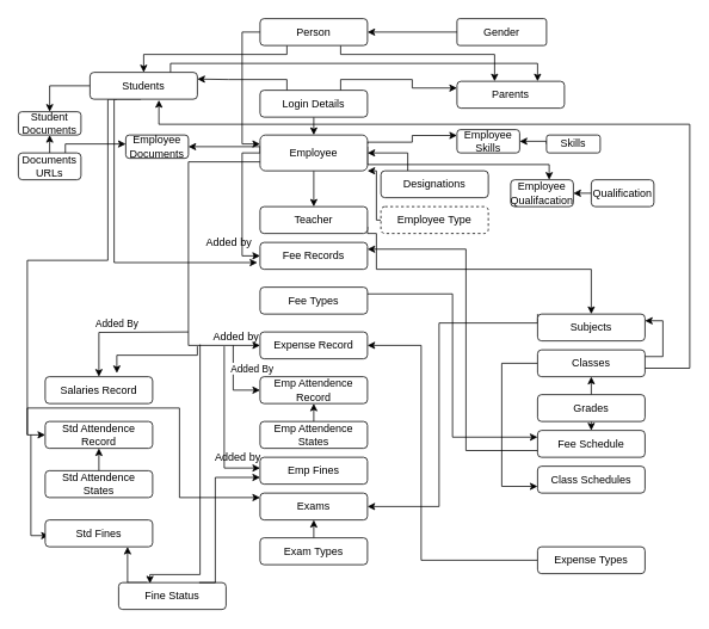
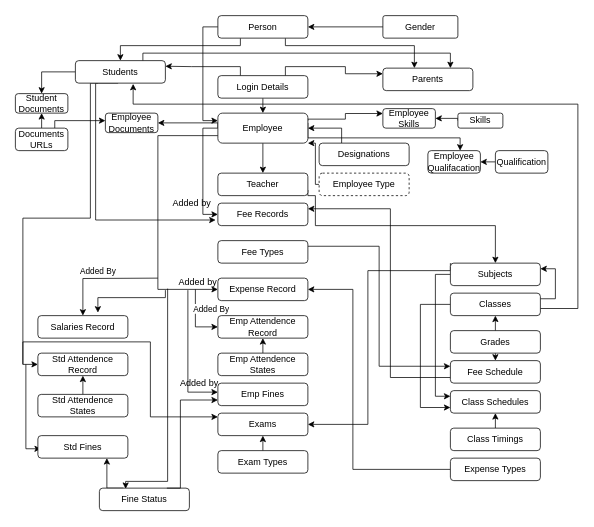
  <mxCell id="0" />
  <mxCell id="1" parent="0" />
  <mxCell id="2" style="edgeStyle=orthogonalEdgeStyle;rounded=0;orthogonalLoop=1;jettySize=auto;html=1;exitX=0.75;exitY=1;exitDx=0;exitDy=0;entryX=0.35;entryY=0;entryDx=0;entryDy=0;entryPerimeter=0;" parent="1" source="5" target="20" edge="1"><mxGeometry relative="1" as="geometry"><Array as="points"><mxPoint x="380" y="60" /><mxPoint x="552" y="60" /></Array></mxGeometry></mxCell>
  <mxCell id="3" style="edgeStyle=orthogonalEdgeStyle;rounded=0;orthogonalLoop=1;jettySize=auto;html=1;exitX=0.25;exitY=1;exitDx=0;exitDy=0;entryX=0.5;entryY=0;entryDx=0;entryDy=0;" parent="1" source="5" target="25" edge="1"><mxGeometry relative="1" as="geometry"><Array as="points"><mxPoint x="320" y="60" /><mxPoint x="160" y="60" /></Array></mxGeometry></mxCell>
  <mxCell id="4" style="edgeStyle=orthogonalEdgeStyle;rounded=0;orthogonalLoop=1;jettySize=auto;html=1;exitX=0;exitY=0.5;exitDx=0;exitDy=0;entryX=0;entryY=0.25;entryDx=0;entryDy=0;" parent="1" source="5" target="13" edge="1"><mxGeometry relative="1" as="geometry" /></mxCell>
  <mxCell id="5" value="Person" style="rounded=1;whiteSpace=wrap;html=1;" parent="1" vertex="1"><mxGeometry x="290" y="20" width="120" height="30" as="geometry" /></mxCell>
  <mxCell id="6" style="edgeStyle=orthogonalEdgeStyle;rounded=0;orthogonalLoop=1;jettySize=auto;html=1;exitX=0.5;exitY=1;exitDx=0;exitDy=0;" parent="1" edge="1"><mxGeometry relative="1" as="geometry"><mxPoint x="350" y="170" as="sourcePoint" /><mxPoint x="350" y="170" as="targetPoint" /></mxGeometry></mxCell>
  <mxCell id="7" style="edgeStyle=orthogonalEdgeStyle;rounded=0;orthogonalLoop=1;jettySize=auto;html=1;exitX=0.5;exitY=1;exitDx=0;exitDy=0;entryX=0.5;entryY=0;entryDx=0;entryDy=0;" parent="1" source="13" target="29" edge="1"><mxGeometry relative="1" as="geometry" /></mxCell>
  <mxCell id="8" style="edgeStyle=orthogonalEdgeStyle;rounded=0;orthogonalLoop=1;jettySize=auto;html=1;exitX=0;exitY=0.5;exitDx=0;exitDy=0;entryX=0;entryY=0.5;entryDx=0;entryDy=0;" parent="1" source="13" target="33" edge="1"><mxGeometry relative="1" as="geometry" /></mxCell>
  <mxCell id="9" style="edgeStyle=orthogonalEdgeStyle;rounded=0;orthogonalLoop=1;jettySize=auto;html=1;exitX=0;exitY=0.75;exitDx=0;exitDy=0;entryX=0;entryY=0.5;entryDx=0;entryDy=0;" parent="1" source="13" target="43" edge="1"><mxGeometry relative="1" as="geometry"><Array as="points"><mxPoint x="210" y="180" /><mxPoint x="210" y="385" /></Array></mxGeometry></mxCell>
  <mxCell id="10" style="edgeStyle=orthogonalEdgeStyle;rounded=0;orthogonalLoop=1;jettySize=auto;html=1;exitX=1;exitY=0.25;exitDx=0;exitDy=0;entryX=0;entryY=0.25;entryDx=0;entryDy=0;" parent="1" source="13" target="79" edge="1"><mxGeometry relative="1" as="geometry"><Array as="points"><mxPoint x="410" y="158" /><mxPoint x="460" y="158" /></Array></mxGeometry></mxCell>
  <mxCell id="11" style="edgeStyle=orthogonalEdgeStyle;rounded=0;orthogonalLoop=1;jettySize=auto;html=1;exitX=1;exitY=0.25;exitDx=0;exitDy=0;entryX=0.614;entryY=-0.1;entryDx=0;entryDy=0;entryPerimeter=0;elbow=vertical;" parent="1" edge="1"><mxGeometry relative="1" as="geometry"><mxPoint x="410" y="163" as="sourcePoint" /><mxPoint x="612.98" y="200" as="targetPoint" /><Array as="points"><mxPoint x="410" y="183" /><mxPoint x="613" y="183" /></Array></mxGeometry></mxCell>
  <mxCell id="12" style="edgeStyle=orthogonalEdgeStyle;rounded=0;orthogonalLoop=1;jettySize=auto;html=1;exitX=0;exitY=0.5;exitDx=0;exitDy=0;entryX=1;entryY=0.5;entryDx=0;entryDy=0;" parent="1" source="13" target="89" edge="1"><mxGeometry relative="1" as="geometry"><Array as="points"><mxPoint x="290" y="163" /></Array></mxGeometry></mxCell>
  <mxCell id="13" value="Employee" style="rounded=1;whiteSpace=wrap;html=1;" parent="1" vertex="1"><mxGeometry x="290" y="150" width="120" height="40" as="geometry" /></mxCell>
  <mxCell id="14" style="edgeStyle=orthogonalEdgeStyle;rounded=0;orthogonalLoop=1;jettySize=auto;html=1;exitX=0;exitY=0.5;exitDx=0;exitDy=0;entryX=1;entryY=1;entryDx=0;entryDy=0;" parent="1" source="15" target="13" edge="1"><mxGeometry relative="1" as="geometry"><mxPoint x="410" y="210" as="targetPoint" /><Array as="points"><mxPoint x="420" y="245" /><mxPoint x="420" y="190" /></Array></mxGeometry></mxCell>
  <mxCell id="15" value="Employee Type" style="rounded=1;whiteSpace=wrap;html=1;dashed=1;" parent="1" vertex="1"><mxGeometry x="425" y="230" width="120" height="30" as="geometry" /></mxCell>
  <mxCell id="16" style="edgeStyle=orthogonalEdgeStyle;rounded=0;orthogonalLoop=1;jettySize=auto;html=1;exitX=0.25;exitY=0;exitDx=0;exitDy=0;entryX=1;entryY=0.25;entryDx=0;entryDy=0;" parent="1" source="19" target="25" edge="1"><mxGeometry relative="1" as="geometry"><mxPoint x="210" y="70" as="targetPoint" /><Array as="points"><mxPoint x="320" y="88" /><mxPoint x="255" y="88" /></Array></mxGeometry></mxCell>
  <mxCell id="17" style="edgeStyle=orthogonalEdgeStyle;rounded=0;orthogonalLoop=1;jettySize=auto;html=1;exitX=0.75;exitY=0;exitDx=0;exitDy=0;entryX=0;entryY=0.25;entryDx=0;entryDy=0;" parent="1" source="19" target="20" edge="1"><mxGeometry relative="1" as="geometry"><Array as="points"><mxPoint x="380" y="88" /><mxPoint x="460" y="88" /></Array></mxGeometry></mxCell>
  <mxCell id="18" style="edgeStyle=orthogonalEdgeStyle;rounded=0;orthogonalLoop=1;jettySize=auto;html=1;exitX=0.5;exitY=1;exitDx=0;exitDy=0;entryX=0.5;entryY=0;entryDx=0;entryDy=0;" parent="1" source="19" target="13" edge="1"><mxGeometry relative="1" as="geometry" /></mxCell>
  <mxCell id="19" value="Login Details" style="rounded=1;whiteSpace=wrap;html=1;" parent="1" vertex="1"><mxGeometry x="290" y="100" width="120" height="30" as="geometry" /></mxCell>
  <mxCell id="20" value="Parents" style="rounded=1;whiteSpace=wrap;html=1;" parent="1" vertex="1"><mxGeometry x="510" y="90" width="120" height="30" as="geometry" /></mxCell>
  <mxCell id="21" style="edgeStyle=orthogonalEdgeStyle;rounded=0;orthogonalLoop=1;jettySize=auto;html=1;exitX=0.75;exitY=0;exitDx=0;exitDy=0;entryX=0.75;entryY=0;entryDx=0;entryDy=0;" parent="1" source="25" target="20" edge="1"><mxGeometry relative="1" as="geometry"><Array as="points"><mxPoint x="190" y="70" /><mxPoint x="600" y="70" /></Array></mxGeometry></mxCell>
  <mxCell id="22" style="edgeStyle=orthogonalEdgeStyle;rounded=0;orthogonalLoop=1;jettySize=auto;html=1;exitX=0.25;exitY=1;exitDx=0;exitDy=0;entryX=0;entryY=0.5;entryDx=0;entryDy=0;" parent="1" edge="1"><mxGeometry relative="1" as="geometry"><Array as="points"><mxPoint x="120" y="110" /><mxPoint x="120" y="290" /><mxPoint x="30" y="290" /><mxPoint x="30" y="485" /></Array><mxPoint x="130" y="110" as="sourcePoint" /><mxPoint x="50" y="485" as="targetPoint" /></mxGeometry></mxCell>
  <mxCell id="23" style="edgeStyle=orthogonalEdgeStyle;rounded=0;orthogonalLoop=1;jettySize=auto;html=1;exitX=0.5;exitY=1;exitDx=0;exitDy=0;entryX=0;entryY=0.75;entryDx=0;entryDy=0;" parent="1" edge="1"><mxGeometry relative="1" as="geometry"><mxPoint x="157" y="110" as="sourcePoint" /><mxPoint x="287" y="292.5" as="targetPoint" /><Array as="points"><mxPoint x="127" y="110" /><mxPoint x="127" y="293" /></Array></mxGeometry></mxCell>
  <mxCell id="24" style="edgeStyle=orthogonalEdgeStyle;rounded=0;orthogonalLoop=1;jettySize=auto;html=1;exitX=0;exitY=0.5;exitDx=0;exitDy=0;entryX=0.5;entryY=0;entryDx=0;entryDy=0;" parent="1" source="25" target="85" edge="1"><mxGeometry relative="1" as="geometry" /></mxCell>
  <mxCell id="25" value="Students" style="rounded=1;whiteSpace=wrap;html=1;" parent="1" vertex="1"><mxGeometry x="100" y="80" width="120" height="30" as="geometry" /></mxCell>
  <mxCell id="26" style="edgeStyle=orthogonalEdgeStyle;rounded=0;orthogonalLoop=1;jettySize=auto;html=1;exitX=0.25;exitY=0;exitDx=0;exitDy=0;entryX=1;entryY=0.5;entryDx=0;entryDy=0;" parent="1" source="27" target="13" edge="1"><mxGeometry relative="1" as="geometry" /></mxCell>
  <mxCell id="27" value="Designations" style="rounded=1;whiteSpace=wrap;html=1;" parent="1" vertex="1"><mxGeometry x="425" y="190" width="120" height="30" as="geometry" /></mxCell>
  <mxCell id="28" style="edgeStyle=orthogonalEdgeStyle;rounded=0;orthogonalLoop=1;jettySize=auto;html=1;exitX=1;exitY=0.75;exitDx=0;exitDy=0;entryX=0.5;entryY=0;entryDx=0;entryDy=0;" parent="1" source="29" target="32" edge="1"><mxGeometry relative="1" as="geometry"><Array as="points"><mxPoint x="410" y="260" /><mxPoint x="420" y="260" /><mxPoint x="420" y="300" /><mxPoint x="660" y="300" /></Array></mxGeometry></mxCell>
  <mxCell id="29" value="Teacher" style="rounded=1;whiteSpace=wrap;html=1;" parent="1" vertex="1"><mxGeometry x="290" y="230" width="120" height="30" as="geometry" /></mxCell>
+ <mxCell id="30" style="edgeStyle=orthogonalEdgeStyle;rounded=0;orthogonalLoop=1;jettySize=auto;html=1;exitX=0;exitY=0.5;exitDx=0;exitDy=0;entryX=0;entryY=0.25;entryDx=0;entryDy=0;" parent="1" source="32" target="65" edge="1"><mxGeometry relative="1" as="geometry"><mxPoint x="530" y="365" as="targetPoint" /></mxGeometry></mxCell>
  <mxCell id="31" style="edgeStyle=orthogonalEdgeStyle;rounded=0;orthogonalLoop=1;jettySize=auto;html=1;exitX=0;exitY=0;exitDx=0;exitDy=0;entryX=1;entryY=0.5;entryDx=0;entryDy=0;" parent="1" source="32" target="37" edge="1"><mxGeometry relative="1" as="geometry"><Array as="points"><mxPoint x="600" y="360" /><mxPoint x="490" y="360" /><mxPoint x="490" y="565" /></Array></mxGeometry></mxCell>
  <mxCell id="32" value="Subjects" style="rounded=1;whiteSpace=wrap;html=1;" parent="1" vertex="1"><mxGeometry x="600" y="350" width="120" height="30" as="geometry" /></mxCell>
  <mxCell id="33" value="Fee Records" style="rounded=1;whiteSpace=wrap;html=1;" parent="1" vertex="1"><mxGeometry x="290" y="270" width="120" height="30" as="geometry" /></mxCell>
  <mxCell id="34" style="edgeStyle=orthogonalEdgeStyle;rounded=0;orthogonalLoop=1;jettySize=auto;html=1;entryX=0.667;entryY=0;entryDx=0;entryDy=0;entryPerimeter=0;" parent="1" edge="1"><mxGeometry relative="1" as="geometry"><mxPoint x="220" y="386" as="sourcePoint" /><mxPoint x="130.04" y="416" as="targetPoint" /><Array as="points"><mxPoint x="220" y="396" /><mxPoint x="130" y="396" /></Array></mxGeometry></mxCell>
  <mxCell id="35" style="edgeStyle=orthogonalEdgeStyle;rounded=0;orthogonalLoop=1;jettySize=auto;html=1;exitX=1;exitY=0.25;exitDx=0;exitDy=0;entryX=0;entryY=0.25;entryDx=0;entryDy=0;" parent="1" source="36" target="64" edge="1"><mxGeometry relative="1" as="geometry" /></mxCell>
  <mxCell id="36" value="Fee Types" style="rounded=1;whiteSpace=wrap;html=1;" parent="1" vertex="1"><mxGeometry x="290" y="320" width="120" height="30" as="geometry" /></mxCell>
  <mxCell id="37" value="Exams" style="rounded=1;whiteSpace=wrap;html=1;" parent="1" vertex="1"><mxGeometry x="290" y="550" width="120" height="30" as="geometry" /></mxCell>
  <mxCell id="38" style="edgeStyle=orthogonalEdgeStyle;rounded=0;orthogonalLoop=1;jettySize=auto;html=1;exitX=0.5;exitY=0;exitDx=0;exitDy=0;entryX=0.5;entryY=1;entryDx=0;entryDy=0;" parent="1" source="40" target="37" edge="1"><mxGeometry relative="1" as="geometry" /></mxCell>
  <mxCell id="39" value="" style="edgeStyle=orthogonalEdgeStyle;rounded=0;orthogonalLoop=1;jettySize=auto;html=1;exitX=0.1;exitY=1.15;exitDx=0;exitDy=0;exitPerimeter=0;entryX=0.5;entryY=0;entryDx=0;entryDy=0;" parent="1" edge="1"><mxGeometry relative="1" as="geometry"><mxPoint x="223" y="384" as="sourcePoint" /><mxPoint x="167" y="651" as="targetPoint" /><Array as="points"><mxPoint x="223" y="641" /><mxPoint x="167" y="641" /></Array></mxGeometry></mxCell>
  <mxCell id="40" value="Exam Types" style="rounded=1;whiteSpace=wrap;html=1;" parent="1" vertex="1"><mxGeometry x="290" y="600" width="120" height="30" as="geometry" /></mxCell>
  <mxCell id="41" style="edgeStyle=orthogonalEdgeStyle;rounded=0;orthogonalLoop=1;jettySize=auto;html=1;entryX=0;entryY=0.5;entryDx=0;entryDy=0;" parent="1" target="46" edge="1"><mxGeometry relative="1" as="geometry"><mxPoint x="260" y="385" as="sourcePoint" /><Array as="points"><mxPoint x="260" y="435" /></Array></mxGeometry></mxCell>
  <mxCell id="42" value="Added By" style="edgeLabel;html=1;align=center;verticalAlign=middle;resizable=0;points=[];" parent="41" vertex="1" connectable="0"><mxGeometry y="4" relative="1" as="geometry"><mxPoint x="16" y="-15" as="offset" /></mxGeometry></mxCell>
  <mxCell id="43" value="Expense Record" style="rounded=1;whiteSpace=wrap;html=1;" parent="1" vertex="1"><mxGeometry x="290" y="370" width="120" height="30" as="geometry" /></mxCell>
  <mxCell id="44" style="edgeStyle=orthogonalEdgeStyle;rounded=0;orthogonalLoop=1;jettySize=auto;html=1;" parent="1" target="50" edge="1"><mxGeometry relative="1" as="geometry"><mxPoint x="210" y="370" as="sourcePoint" /></mxGeometry></mxCell>
  <mxCell id="45" value="Added By" style="edgeLabel;html=1;align=center;verticalAlign=middle;resizable=0;points=[];" parent="44" vertex="1" connectable="0"><mxGeometry x="0.173" y="-3" relative="1" as="geometry"><mxPoint x="8" y="-7" as="offset" /></mxGeometry></mxCell>
  <mxCell id="46" value="Emp Attendence Record" style="rounded=1;whiteSpace=wrap;html=1;" parent="1" vertex="1"><mxGeometry x="290" y="420" width="120" height="30" as="geometry" /></mxCell>
  <mxCell id="47" style="edgeStyle=orthogonalEdgeStyle;rounded=0;orthogonalLoop=1;jettySize=auto;html=1;exitX=0.5;exitY=0;exitDx=0;exitDy=0;entryX=0.5;entryY=1;entryDx=0;entryDy=0;" parent="1" source="49" target="46" edge="1"><mxGeometry relative="1" as="geometry" /></mxCell>
  <mxCell id="48" style="edgeStyle=orthogonalEdgeStyle;rounded=0;orthogonalLoop=1;jettySize=auto;html=1;entryX=0;entryY=0.5;entryDx=0;entryDy=0;" parent="1" edge="1"><mxGeometry relative="1" as="geometry"><mxPoint x="250" y="386" as="sourcePoint" /><mxPoint x="290" y="522" as="targetPoint" /><Array as="points"><mxPoint x="250" y="522" /></Array></mxGeometry></mxCell>
  <mxCell id="49" value="Emp Attendence States" style="rounded=1;whiteSpace=wrap;html=1;" parent="1" vertex="1"><mxGeometry x="290" y="470" width="120" height="30" as="geometry" /></mxCell>
  <mxCell id="50" value="Salaries Record" style="rounded=1;whiteSpace=wrap;html=1;" parent="1" vertex="1"><mxGeometry x="50" y="420" width="120" height="30" as="geometry" /></mxCell>
  <mxCell id="51" value="Std Attendence Record" style="rounded=1;whiteSpace=wrap;html=1;" parent="1" vertex="1"><mxGeometry x="50" y="470" width="120" height="30" as="geometry" /></mxCell>
  <mxCell id="52" style="edgeStyle=orthogonalEdgeStyle;rounded=0;orthogonalLoop=1;jettySize=auto;html=1;exitX=0.5;exitY=0;exitDx=0;exitDy=0;entryX=0.5;entryY=1;entryDx=0;entryDy=0;" parent="1" source="54" target="51" edge="1"><mxGeometry relative="1" as="geometry" /></mxCell>
  <mxCell id="53" style="edgeStyle=orthogonalEdgeStyle;rounded=0;orthogonalLoop=1;jettySize=auto;html=1;entryX=0;entryY=0.75;entryDx=0;entryDy=0;" parent="1" edge="1"><mxGeometry relative="1" as="geometry"><mxPoint x="34" y="485" as="sourcePoint" /><mxPoint x="54" y="597.5" as="targetPoint" /><Array as="points"><mxPoint x="34" y="598" /></Array></mxGeometry></mxCell>
  <mxCell id="54" value="Std Attendence States" style="rounded=1;whiteSpace=wrap;html=1;" parent="1" vertex="1"><mxGeometry x="50" y="525" width="120" height="30" as="geometry" /></mxCell>
  <mxCell id="55" value="Std Fines" style="rounded=1;whiteSpace=wrap;html=1;" parent="1" vertex="1"><mxGeometry x="50" y="580" width="120" height="30" as="geometry" /></mxCell>
  <mxCell id="56" style="edgeStyle=orthogonalEdgeStyle;rounded=0;orthogonalLoop=1;jettySize=auto;html=1;exitX=1;exitY=0.25;exitDx=0;exitDy=0;entryX=1;entryY=0.25;entryDx=0;entryDy=0;" parent="1" source="59" target="32" edge="1"><mxGeometry relative="1" as="geometry" /></mxCell>
  <mxCell id="57" style="edgeStyle=orthogonalEdgeStyle;rounded=0;orthogonalLoop=1;jettySize=auto;html=1;exitX=0;exitY=0.5;exitDx=0;exitDy=0;entryX=0;entryY=0.75;entryDx=0;entryDy=0;" parent="1" source="59" target="65" edge="1"><mxGeometry relative="1" as="geometry"><Array as="points"><mxPoint x="560" y="405" /><mxPoint x="560" y="543" /></Array></mxGeometry></mxCell>
  <mxCell id="58" style="edgeStyle=orthogonalEdgeStyle;rounded=0;orthogonalLoop=1;jettySize=auto;html=1;exitX=1;exitY=0.75;exitDx=0;exitDy=0;entryX=0.642;entryY=1.1;entryDx=0;entryDy=0;entryPerimeter=0;" parent="1" edge="1"><mxGeometry relative="1" as="geometry"><mxPoint x="177.04" y="111" as="targetPoint" /><mxPoint x="720" y="410.5" as="sourcePoint" /><Array as="points"><mxPoint x="770" y="411" /><mxPoint x="770" y="138" /><mxPoint x="177" y="138" /></Array></mxGeometry></mxCell>
  <mxCell id="59" value="Classes" style="rounded=1;whiteSpace=wrap;html=1;" parent="1" vertex="1"><mxGeometry x="600" y="390" width="120" height="30" as="geometry" /></mxCell>
  <mxCell id="60" style="edgeStyle=orthogonalEdgeStyle;rounded=0;orthogonalLoop=1;jettySize=auto;html=1;exitX=0.5;exitY=0;exitDx=0;exitDy=0;entryX=0.5;entryY=1;entryDx=0;entryDy=0;" parent="1" source="62" target="59" edge="1"><mxGeometry relative="1" as="geometry" /></mxCell>
  <mxCell id="61" style="edgeStyle=orthogonalEdgeStyle;rounded=0;orthogonalLoop=1;jettySize=auto;html=1;exitX=0.5;exitY=1;exitDx=0;exitDy=0;entryX=0.5;entryY=0;entryDx=0;entryDy=0;" parent="1" source="62" target="64" edge="1"><mxGeometry relative="1" as="geometry" /></mxCell>
  <mxCell id="62" value="Grades" style="rounded=1;whiteSpace=wrap;html=1;" parent="1" vertex="1"><mxGeometry x="600" y="440" width="120" height="30" as="geometry" /></mxCell>
  <mxCell id="63" style="edgeStyle=orthogonalEdgeStyle;rounded=0;orthogonalLoop=1;jettySize=auto;html=1;exitX=0;exitY=0.75;exitDx=0;exitDy=0;entryX=1;entryY=0.25;entryDx=0;entryDy=0;" parent="1" source="64" target="33" edge="1"><mxGeometry relative="1" as="geometry"><Array as="points"><mxPoint x="520" y="503" /><mxPoint x="520" y="278" /></Array></mxGeometry></mxCell>
  <mxCell id="64" value="Fee Schedule" style="rounded=1;whiteSpace=wrap;html=1;" parent="1" vertex="1"><mxGeometry x="600" y="480" width="120" height="30" as="geometry" /></mxCell>
  <mxCell id="65" value="Class Schedules" style="rounded=1;whiteSpace=wrap;html=1;" parent="1" vertex="1"><mxGeometry x="600" y="520" width="120" height="30" as="geometry" /></mxCell>
+ <mxCell id="66" style="edgeStyle=orthogonalEdgeStyle;rounded=0;orthogonalLoop=1;jettySize=auto;html=1;exitX=0.5;exitY=0;exitDx=0;exitDy=0;entryX=0.5;entryY=1;entryDx=0;entryDy=0;" parent="1" source="67" target="65" edge="1"><mxGeometry relative="1" as="geometry" /></mxCell>
+ <mxCell id="67" value="Class Timings" style="rounded=1;whiteSpace=wrap;html=1;" parent="1" vertex="1"><mxGeometry x="600" y="570" width="120" height="30" as="geometry" /></mxCell>
  <mxCell id="68" style="edgeStyle=orthogonalEdgeStyle;rounded=0;orthogonalLoop=1;jettySize=auto;html=1;exitX=0;exitY=0.5;exitDx=0;exitDy=0;entryX=1;entryY=0.5;entryDx=0;entryDy=0;" parent="1" source="69" target="43" edge="1"><mxGeometry relative="1" as="geometry"><Array as="points"><mxPoint x="470" y="625" /><mxPoint x="470" y="385" /></Array></mxGeometry></mxCell>
  <mxCell id="69" value="Expense Types" style="rounded=1;whiteSpace=wrap;html=1;" parent="1" vertex="1"><mxGeometry x="600" y="610" width="120" height="30" as="geometry" /></mxCell>
  <mxCell id="70" style="edgeStyle=orthogonalEdgeStyle;rounded=0;orthogonalLoop=1;jettySize=auto;html=1;" parent="1" edge="1"><mxGeometry relative="1" as="geometry"><mxPoint x="30" y="485" as="sourcePoint" /><mxPoint x="290" y="555" as="targetPoint" /><Array as="points"><mxPoint x="30" y="455" /><mxPoint x="200" y="455" /><mxPoint x="200" y="555" /><mxPoint x="290" y="555" /></Array></mxGeometry></mxCell>
  <mxCell id="71" value="Emp Fines" style="rounded=1;whiteSpace=wrap;html=1;" parent="1" vertex="1"><mxGeometry x="290" y="510" width="120" height="30" as="geometry" /></mxCell>
  <mxCell id="72" style="edgeStyle=orthogonalEdgeStyle;rounded=0;orthogonalLoop=1;jettySize=auto;html=1;exitX=0.5;exitY=1;exitDx=0;exitDy=0;" parent="1" source="19" target="19" edge="1"><mxGeometry relative="1" as="geometry" /></mxCell>
  <mxCell id="73" value="Added by" style="text;html=1;align=center;verticalAlign=middle;resizable=0;points=[];autosize=1;" parent="1" vertex="1"><mxGeometry x="220" y="260" width="70" height="20" as="geometry" /></mxCell>
  <mxCell id="74" value="Added by" style="text;html=1;align=center;verticalAlign=middle;resizable=0;points=[];autosize=1;" parent="1" vertex="1"><mxGeometry x="228" y="365" width="70" height="20" as="geometry" /></mxCell>
  <mxCell id="75" value="Added by" style="text;html=1;align=center;verticalAlign=middle;resizable=0;points=[];autosize=1;" parent="1" vertex="1"><mxGeometry x="230" y="500" width="70" height="20" as="geometry" /></mxCell>
  <mxCell id="76" style="edgeStyle=orthogonalEdgeStyle;rounded=0;orthogonalLoop=1;jettySize=auto;html=1;exitX=0.25;exitY=0;exitDx=0;exitDy=0;entryX=0.75;entryY=1;entryDx=0;entryDy=0;" parent="1" edge="1"><mxGeometry relative="1" as="geometry"><mxPoint x="164" y="650" as="sourcePoint" /><mxPoint x="142" y="610" as="targetPoint" /><Array as="points"><mxPoint x="142" y="650" /></Array></mxGeometry></mxCell>
  <mxCell id="77" value="Fine Status" style="rounded=1;whiteSpace=wrap;html=1;" parent="1" vertex="1"><mxGeometry x="132" y="650" width="120" height="30" as="geometry" /></mxCell>
  <mxCell id="78" style="edgeStyle=orthogonalEdgeStyle;rounded=0;orthogonalLoop=1;jettySize=auto;html=1;exitX=0.75;exitY=0;exitDx=0;exitDy=0;entryX=0;entryY=0.75;entryDx=0;entryDy=0;" parent="1" source="77" target="71" edge="1"><mxGeometry relative="1" as="geometry"><mxPoint x="260" y="530" as="targetPoint" /><Array as="points"><mxPoint x="240" y="650" /><mxPoint x="240" y="533" /></Array></mxGeometry></mxCell>
  <mxCell id="79" value="Employee Skills" style="rounded=1;whiteSpace=wrap;html=1;" parent="1" vertex="1"><mxGeometry x="510" y="144" width="70" height="26" as="geometry" /></mxCell>
  <mxCell id="80" style="edgeStyle=orthogonalEdgeStyle;rounded=0;orthogonalLoop=1;jettySize=auto;html=1;exitX=0;exitY=0.5;exitDx=0;exitDy=0;entryX=1;entryY=0.5;entryDx=0;entryDy=0;" parent="1" source="81" target="79" edge="1"><mxGeometry relative="1" as="geometry"><Array as="points"><mxPoint x="610" y="157" /></Array></mxGeometry></mxCell>
  <mxCell id="81" value="Skills" style="rounded=1;whiteSpace=wrap;html=1;" parent="1" vertex="1"><mxGeometry x="610" y="150" width="60" height="20" as="geometry" /></mxCell>
  <mxCell id="82" value="Employee Qualifacation" style="rounded=1;whiteSpace=wrap;html=1;" parent="1" vertex="1"><mxGeometry x="570" y="200" width="70" height="30" as="geometry" /></mxCell>
  <mxCell id="83" style="edgeStyle=orthogonalEdgeStyle;rounded=0;orthogonalLoop=1;jettySize=auto;html=1;exitX=0;exitY=0.5;exitDx=0;exitDy=0;entryX=1;entryY=0.5;entryDx=0;entryDy=0;" parent="1" source="84" target="82" edge="1"><mxGeometry relative="1" as="geometry" /></mxCell>
  <mxCell id="84" value="Qualification" style="rounded=1;whiteSpace=wrap;html=1;" parent="1" vertex="1"><mxGeometry x="660" y="200" width="70" height="30" as="geometry" /></mxCell>
  <mxCell id="85" value="Student Documents" style="rounded=1;whiteSpace=wrap;html=1;" parent="1" vertex="1"><mxGeometry x="20" y="124" width="70" height="26" as="geometry" /></mxCell>
  <mxCell id="86" style="edgeStyle=orthogonalEdgeStyle;rounded=0;orthogonalLoop=1;jettySize=auto;html=1;exitX=0.5;exitY=0;exitDx=0;exitDy=0;entryX=0.5;entryY=1;entryDx=0;entryDy=0;" parent="1" source="88" target="85" edge="1"><mxGeometry relative="1" as="geometry" /></mxCell>
  <mxCell id="87" style="edgeStyle=orthogonalEdgeStyle;rounded=0;orthogonalLoop=1;jettySize=auto;html=1;exitX=0.75;exitY=0;exitDx=0;exitDy=0;" parent="1" source="88" edge="1"><mxGeometry relative="1" as="geometry"><mxPoint x="140" y="160" as="targetPoint" /><Array as="points"><mxPoint x="73" y="160" /></Array></mxGeometry></mxCell>
  <mxCell id="88" value="Documents URLs" style="rounded=1;whiteSpace=wrap;html=1;" parent="1" vertex="1"><mxGeometry x="20" y="170" width="70" height="30" as="geometry" /></mxCell>
  <mxCell id="89" value="Employee Documents" style="rounded=1;whiteSpace=wrap;html=1;" parent="1" vertex="1"><mxGeometry x="140" y="150" width="70" height="26" as="geometry" /></mxCell>
  <mxCell id="90" value="" style="endArrow=classic;html=1;exitX=1;exitY=0.25;exitDx=0;exitDy=0;" parent="1" source="5" edge="1"><mxGeometry width="50" height="50" relative="1" as="geometry"><mxPoint x="380" y="390" as="sourcePoint" /><mxPoint x="410" y="27.5" as="targetPoint" /></mxGeometry></mxCell>
  <mxCell id="91" value="Gender" style="rounded=1;arcSize=10;whiteSpace=wrap;html=1;align=center;" parent="1" vertex="1"><mxGeometry x="510" y="20" width="100" height="30" as="geometry" /></mxCell>
  <mxCell id="92" value="" style="endArrow=classic;html=1;entryX=1;entryY=0.5;entryDx=0;entryDy=0;" parent="1" target="5" edge="1"><mxGeometry width="50" height="50" relative="1" as="geometry"><mxPoint x="510" y="35" as="sourcePoint" /><mxPoint x="510" y="32" as="targetPoint" /></mxGeometry></mxCell>
